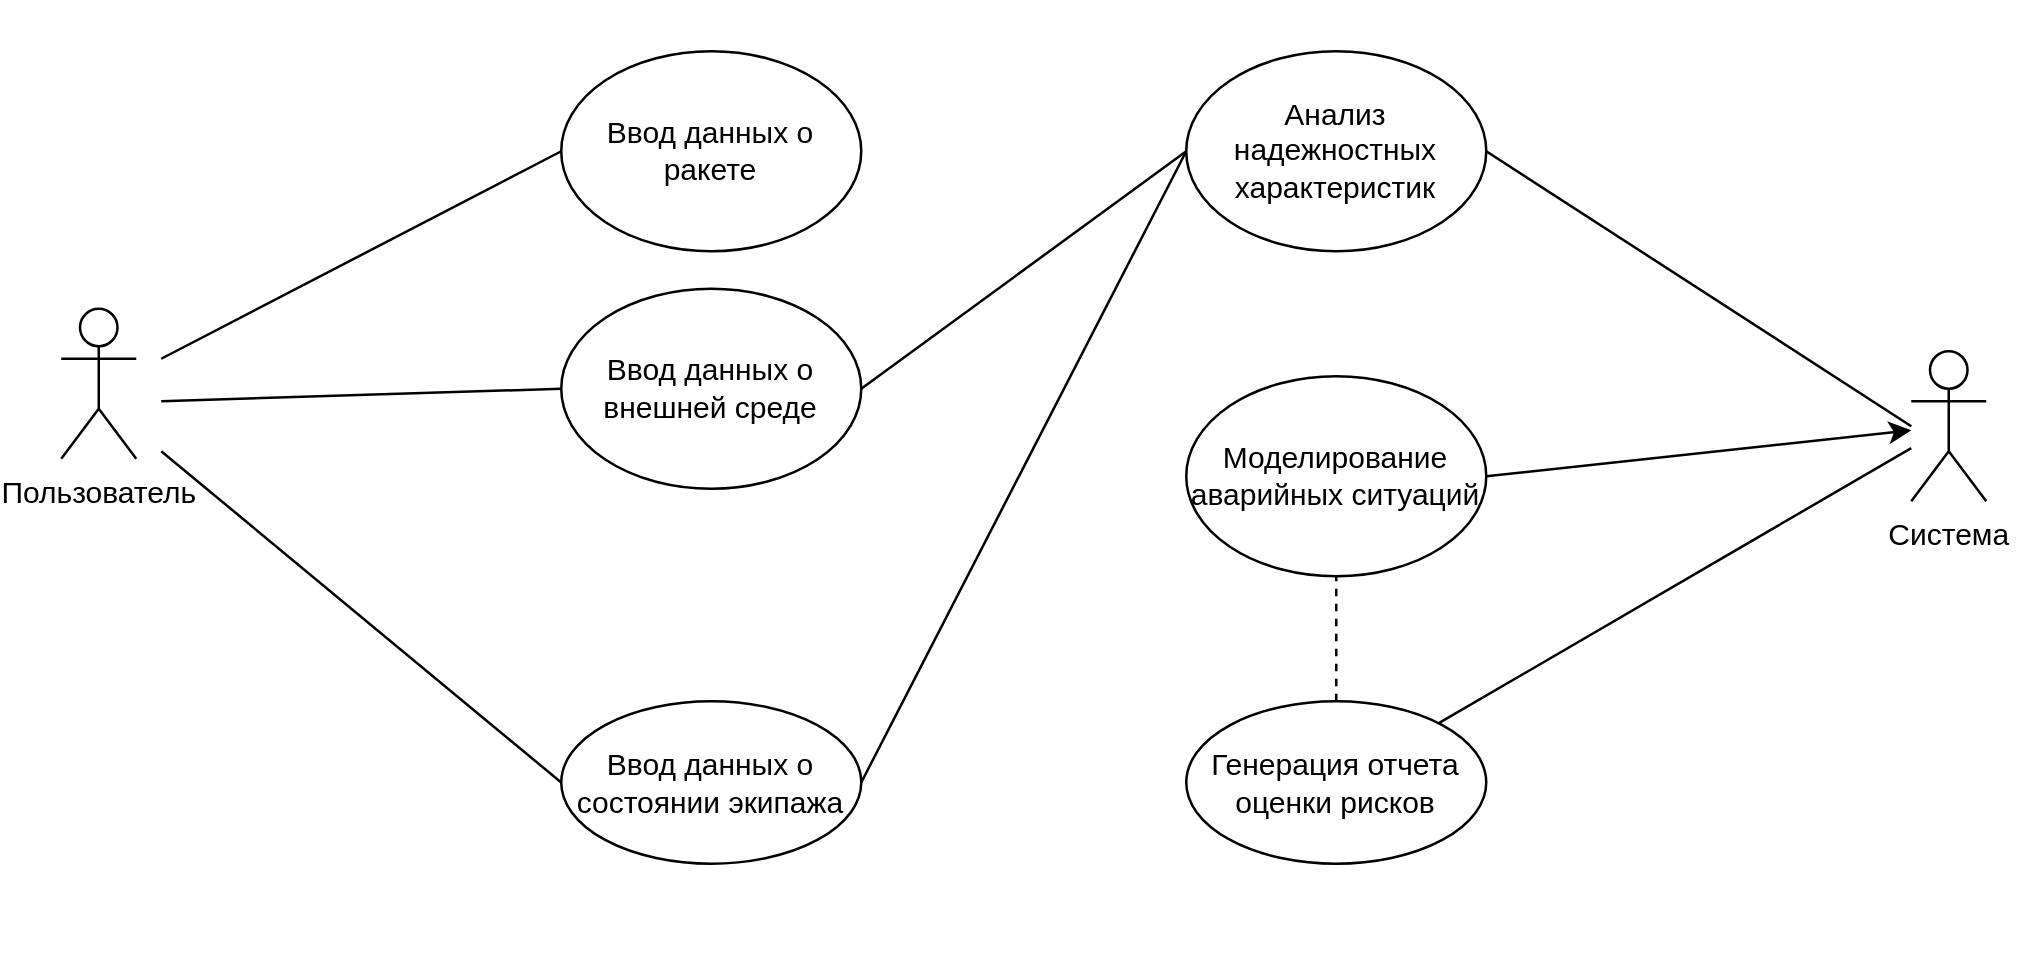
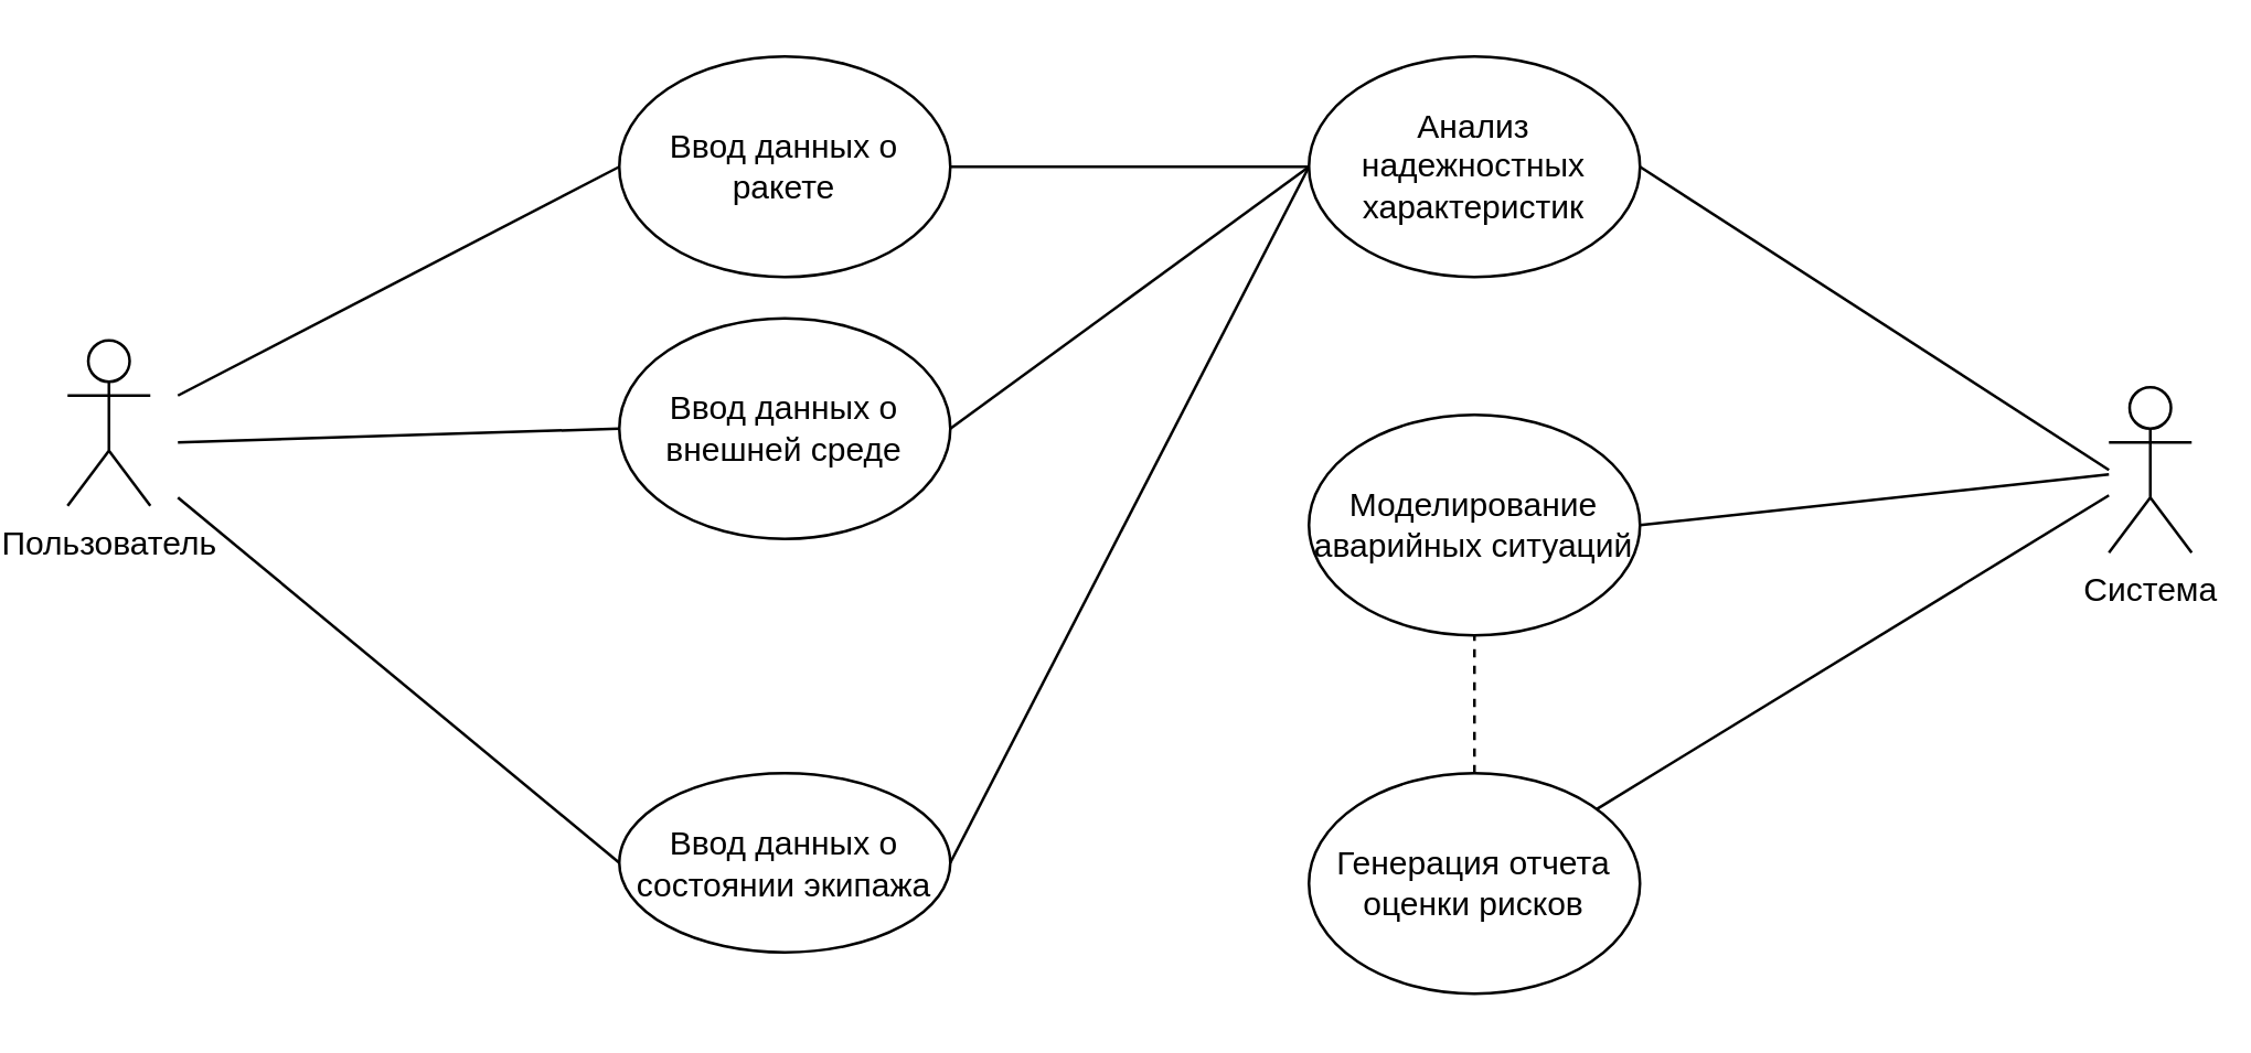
  <mxCell id="0" />
  <mxCell id="1" parent="0" />
  <mxCell id="2" value="Ввод данных о ракете" style="ellipse;whiteSpace=wrap;html=1;" vertex="1" parent="1"><mxGeometry x="220" y="20" width="120" height="80" as="geometry" /></mxCell>
  <mxCell id="3" value="Ввод данных о внешней среде" style="ellipse;whiteSpace=wrap;html=1;" vertex="1" parent="1"><mxGeometry x="220" y="115" width="120" height="80" as="geometry" /></mxCell>
  <mxCell id="4" value="Ввод данных о состоянии экипажа" style="ellipse;whiteSpace=wrap;html=1;" vertex="1" parent="1"><mxGeometry x="220" y="280" width="120" height="65" as="geometry" /></mxCell>
  <mxCell id="5" value="Анализ надежностных характеристик" style="ellipse;whiteSpace=wrap;html=1;" vertex="1" parent="1"><mxGeometry x="470" y="20" width="120" height="80" as="geometry" /></mxCell>
  <mxCell id="6" value="Пользователь" style="shape=umlActor;verticalLabelPosition=bottom;verticalAlign=top;html=1;outlineConnect=0;" vertex="1" parent="1"><mxGeometry x="20" y="123" width="30" height="60" as="geometry" /></mxCell>
  <mxCell id="7" value="Система" style="shape=umlActor;verticalLabelPosition=bottom;verticalAlign=top;html=1;outlineConnect=0;" vertex="1" parent="1"><mxGeometry x="760" y="140" width="30" height="60" as="geometry" /></mxCell>
  <mxCell id="8" value="Моделирование аварийных ситуаций" style="ellipse;whiteSpace=wrap;html=1;" vertex="1" parent="1"><mxGeometry x="470" y="150" width="120" height="80" as="geometry" /></mxCell>
- <mxCell id="9" value="Генерация отчета оценки рисков" style="ellipse;whiteSpace=wrap;html=1;" vertex="1" parent="1"><mxGeometry x="470" y="280" width="120" height="65" as="geometry" /></mxCell>
+ <mxCell id="9" value="Генерация отчета оценки рисков" style="ellipse;whiteSpace=wrap;html=1;" vertex="1" parent="1"><mxGeometry x="470" y="280" width="120" height="80" as="geometry" /></mxCell>
  <mxCell id="10" value="" style="endArrow=none;html=1;rounded=0;entryX=0;entryY=0.5;entryDx=0;entryDy=0;" edge="1" parent="1" target="2"><mxGeometry width="50" height="50" relative="1" as="geometry"><mxPoint x="60" y="143" as="sourcePoint" /><mxPoint x="460" y="270" as="targetPoint" /></mxGeometry></mxCell>
  <mxCell id="11" value="" style="endArrow=none;html=1;rounded=0;entryX=0;entryY=0.5;entryDx=0;entryDy=0;" edge="1" parent="1" target="3"><mxGeometry width="50" height="50" relative="1" as="geometry"><mxPoint x="60" y="160" as="sourcePoint" /><mxPoint x="460" y="270" as="targetPoint" /></mxGeometry></mxCell>
  <mxCell id="12" value="" style="endArrow=none;html=1;rounded=0;entryX=0;entryY=0.5;entryDx=0;entryDy=0;" edge="1" parent="1" target="4"><mxGeometry width="50" height="50" relative="1" as="geometry"><mxPoint x="60" y="180" as="sourcePoint" /><mxPoint x="460" y="270" as="targetPoint" /></mxGeometry></mxCell>
  <mxCell id="13" value="" style="endArrow=none;html=1;rounded=0;exitX=1;exitY=0.5;exitDx=0;exitDy=0;" edge="1" parent="1" source="4"><mxGeometry width="50" height="50" relative="1" as="geometry"><mxPoint x="410" y="320" as="sourcePoint" /><mxPoint x="470" y="60" as="targetPoint" /></mxGeometry></mxCell>
  <mxCell id="14" value="" style="endArrow=none;html=1;rounded=0;exitX=1;exitY=0.5;exitDx=0;exitDy=0;entryX=0;entryY=0.5;entryDx=0;entryDy=0;" edge="1" parent="1" source="3" target="5"><mxGeometry width="50" height="50" relative="1" as="geometry"><mxPoint x="410" y="320" as="sourcePoint" /><mxPoint x="460" y="270" as="targetPoint" /></mxGeometry></mxCell>
+ <mxCell id="15" value="" style="endArrow=none;html=1;rounded=0;exitX=1;exitY=0.5;exitDx=0;exitDy=0;entryX=0;entryY=0.5;entryDx=0;entryDy=0;" edge="1" parent="1" source="2" target="5"><mxGeometry width="50" height="50" relative="1" as="geometry"><mxPoint x="410" y="320" as="sourcePoint" /><mxPoint x="460" y="270" as="targetPoint" /></mxGeometry></mxCell>
  <mxCell id="16" value="" style="endArrow=none;html=1;rounded=0;entryX=0.5;entryY=1;entryDx=0;entryDy=0;exitX=0.5;exitY=0;exitDx=0;exitDy=0;dashed=1;" edge="1" parent="1" source="9" target="8"><mxGeometry width="50" height="50" relative="1" as="geometry"><mxPoint x="410" y="320" as="sourcePoint" /><mxPoint x="460" y="270" as="targetPoint" /></mxGeometry></mxCell>
  <mxCell id="17" value="" style="endArrow=none;html=1;rounded=0;" edge="1" parent="1" source="9" target="7"><mxGeometry width="50" height="50" relative="1" as="geometry"><mxPoint x="410" y="320" as="sourcePoint" /><mxPoint x="460" y="270" as="targetPoint" /></mxGeometry></mxCell>
- <mxCell id="18" value="" style="endArrow=classic;html=1;rounded=0;exitX=1;exitY=0.5;exitDx=0;exitDy=0;" edge="1" parent="1" source="8" target="7"><mxGeometry width="50" height="50" relative="1" as="geometry"><mxPoint x="410" y="320" as="sourcePoint" /><mxPoint x="460" y="270" as="targetPoint" /></mxGeometry></mxCell>
+ <mxCell id="18" value="" style="endArrow=none;html=1;rounded=0;exitX=1;exitY=0.5;exitDx=0;exitDy=0;" edge="1" parent="1" source="8" target="7"><mxGeometry width="50" height="50" relative="1" as="geometry"><mxPoint x="410" y="320" as="sourcePoint" /><mxPoint x="460" y="270" as="targetPoint" /></mxGeometry></mxCell>
  <mxCell id="19" value="" style="endArrow=none;html=1;rounded=0;entryX=1;entryY=0.5;entryDx=0;entryDy=0;" edge="1" parent="1" target="5"><mxGeometry width="50" height="50" relative="1" as="geometry"><mxPoint x="760" y="170" as="sourcePoint" /><mxPoint x="460" y="270" as="targetPoint" /></mxGeometry></mxCell>
